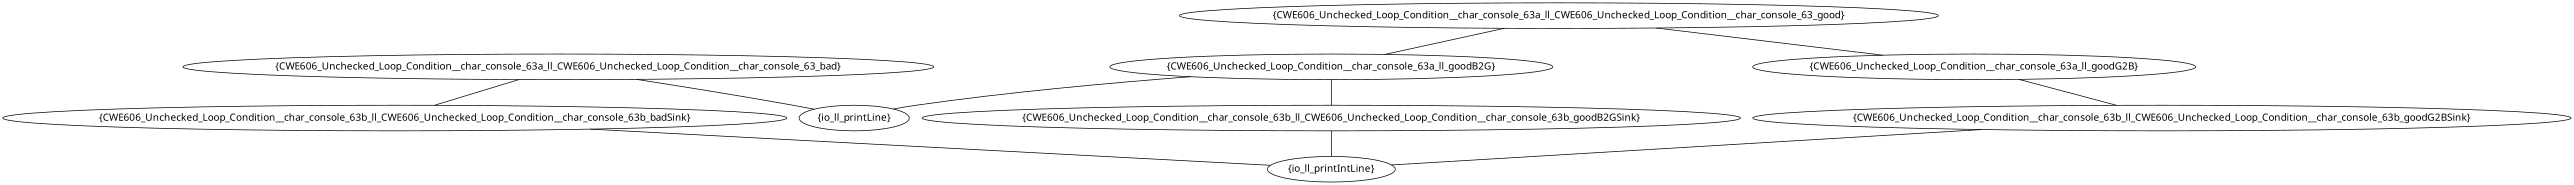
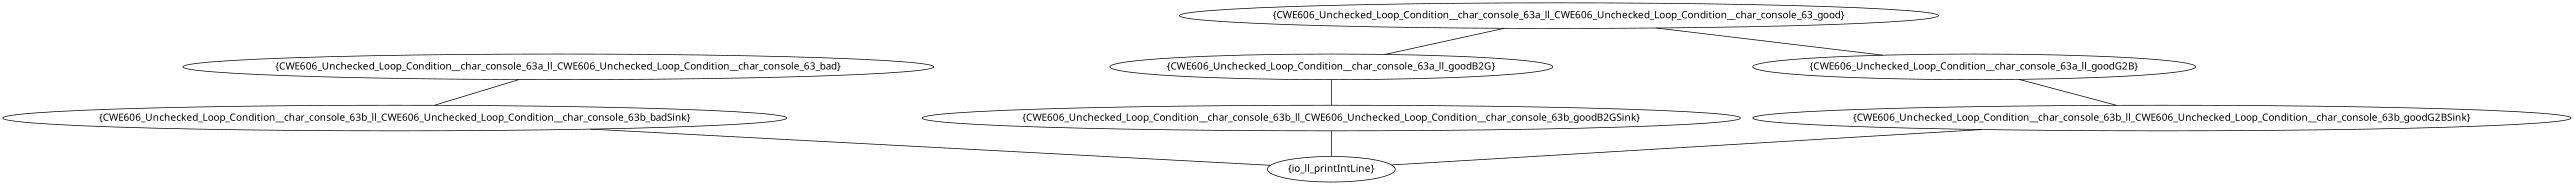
  graph {
    fontname="Noto Sans"
    node [fontname="Noto Sans"]
    edge [fontname="Noto Sans"]
    n1 [label="{CWE606_Unchecked_Loop_Condition__char_console_63a_ll_goodG2B}"]
    n2 [label="{CWE606_Unchecked_Loop_Condition__char_console_63b_ll_CWE606_Unchecked_Loop_Condition__char_console_63b_goodG2BSink}"]
    n3 [label="{io_ll_printIntLine}"]
    n4 [label="{CWE606_Unchecked_Loop_Condition__char_console_63b_ll_CWE606_Unchecked_Loop_Condition__char_console_63b_goodB2GSink}"]
    n5 [label="{CWE606_Unchecked_Loop_Condition__char_console_63a_ll_CWE606_Unchecked_Loop_Condition__char_console_63_good}"]
    n6 [label="{CWE606_Unchecked_Loop_Condition__char_console_63a_ll_goodB2G}"]
-   n7 [label="{io_ll_printLine}"]
    n8 [label="{CWE606_Unchecked_Loop_Condition__char_console_63b_ll_CWE606_Unchecked_Loop_Condition__char_console_63b_badSink}"]
    n9 [label="{CWE606_Unchecked_Loop_Condition__char_console_63a_ll_CWE606_Unchecked_Loop_Condition__char_console_63_bad}"]
    n1 -- n2
    n2 -- n3
    n4 -- n3
    n5 -- n1
    n5 -- n6
    n6 -- n4
-   n6 -- n7
    n8 -- n3
-   n9 -- n7
    n9 -- n8
  }
